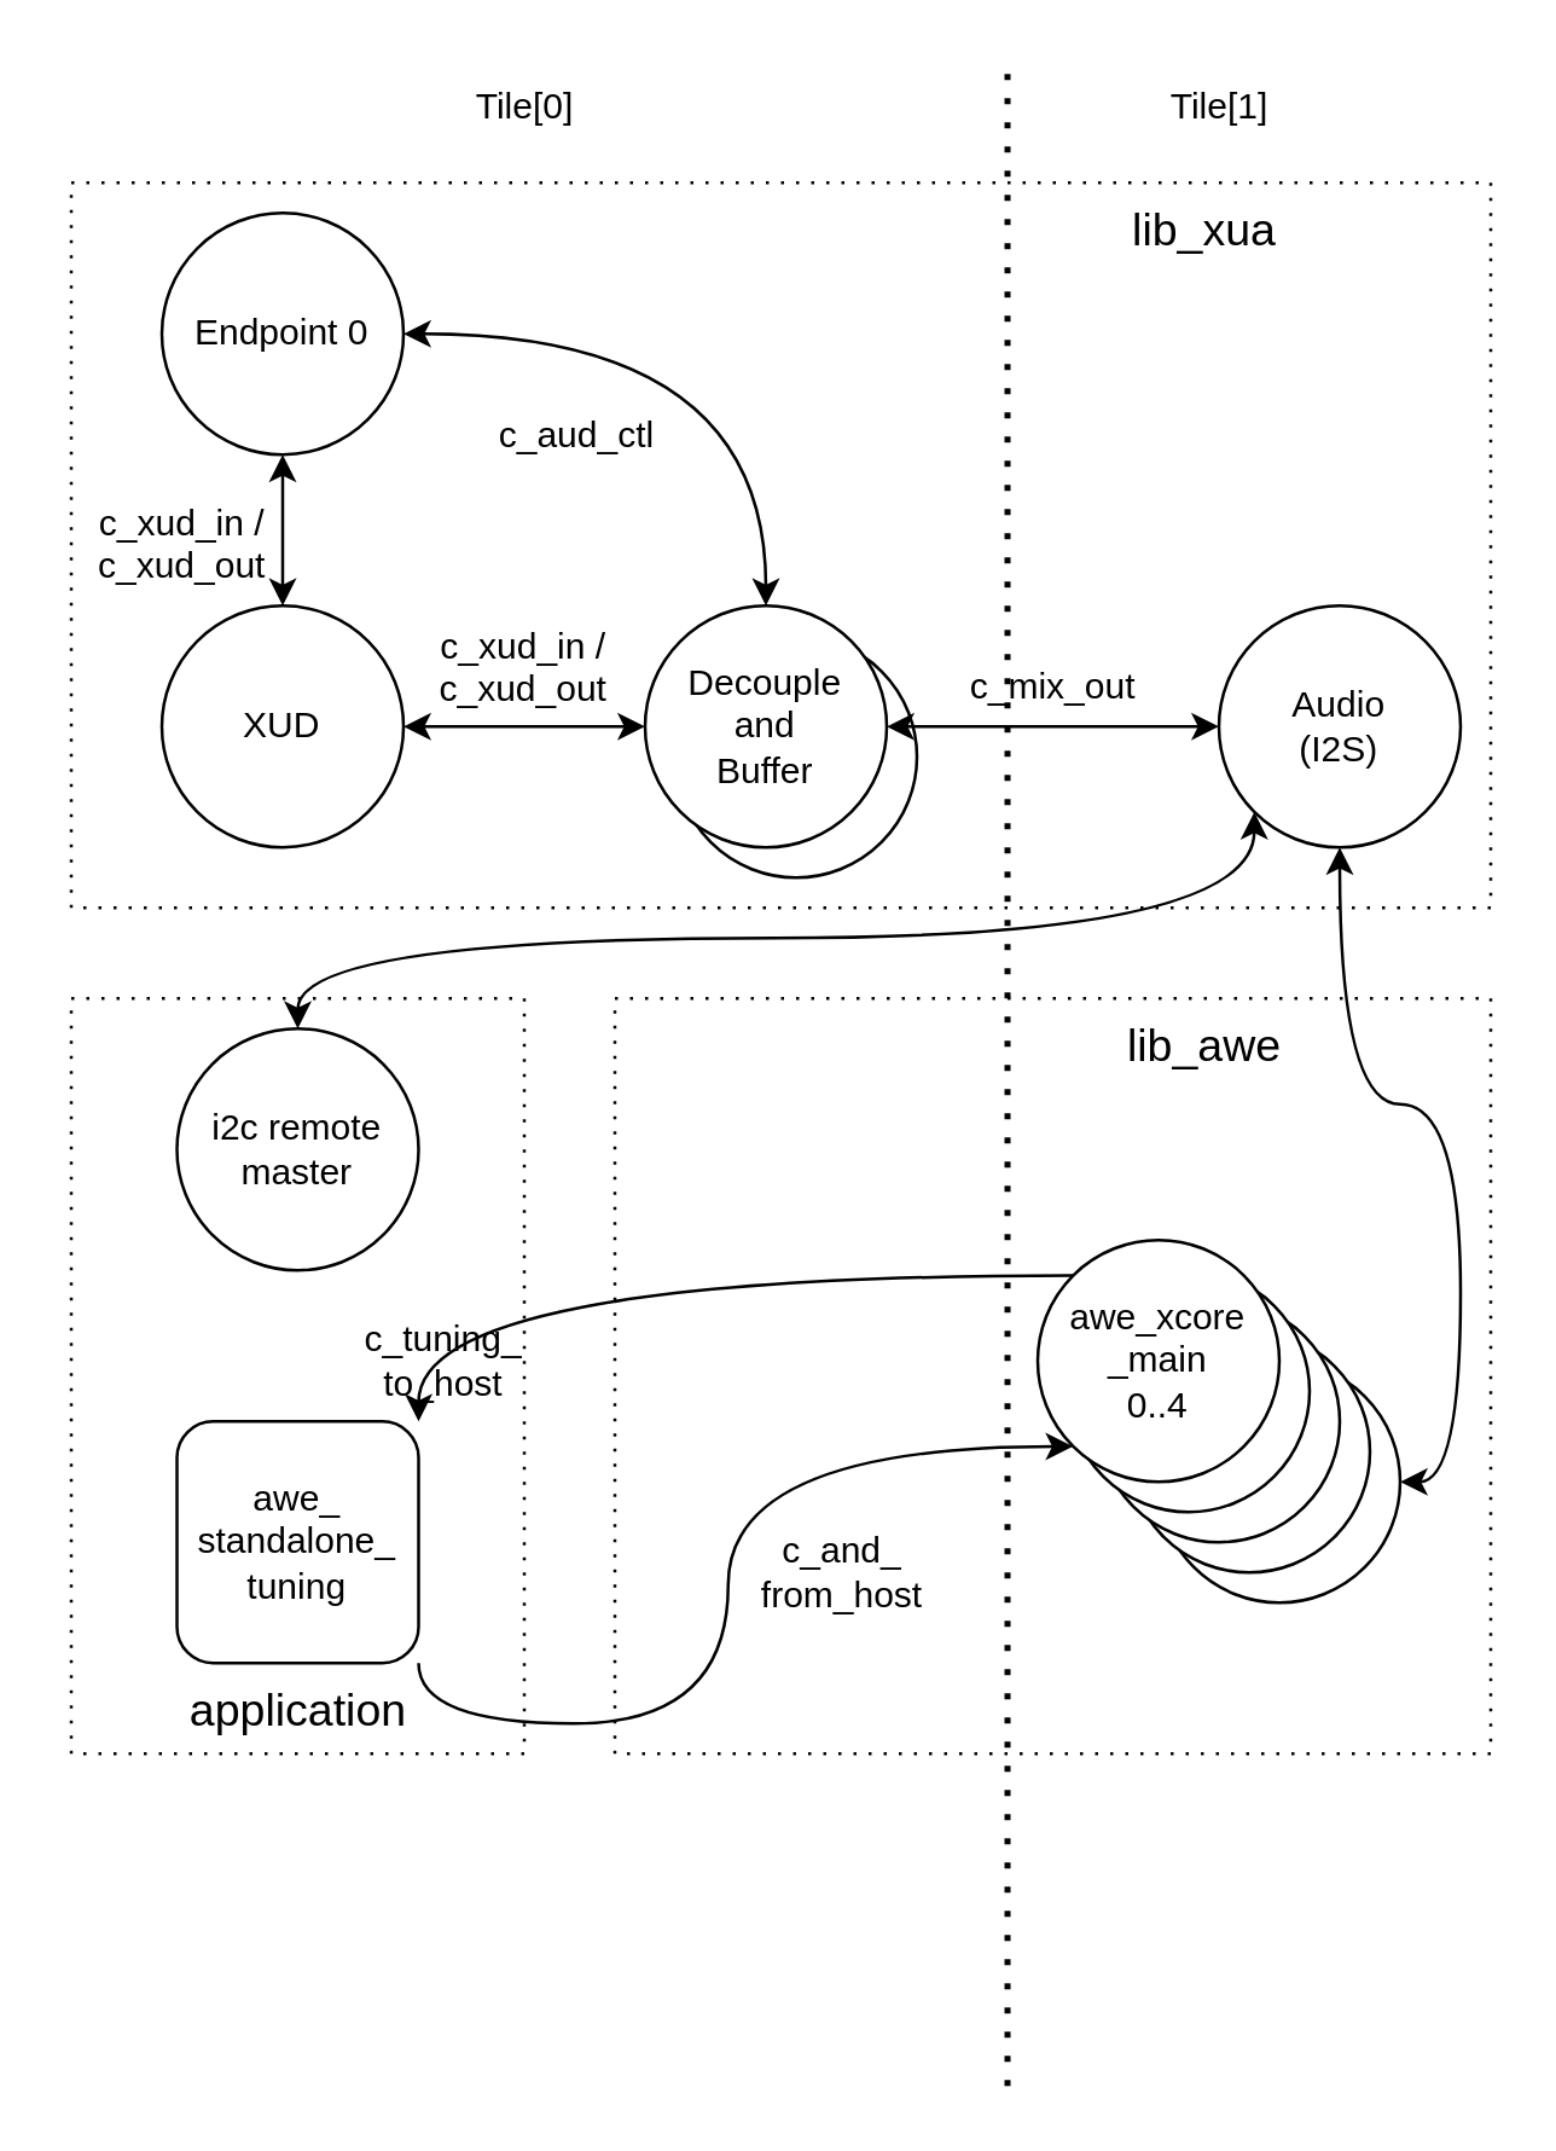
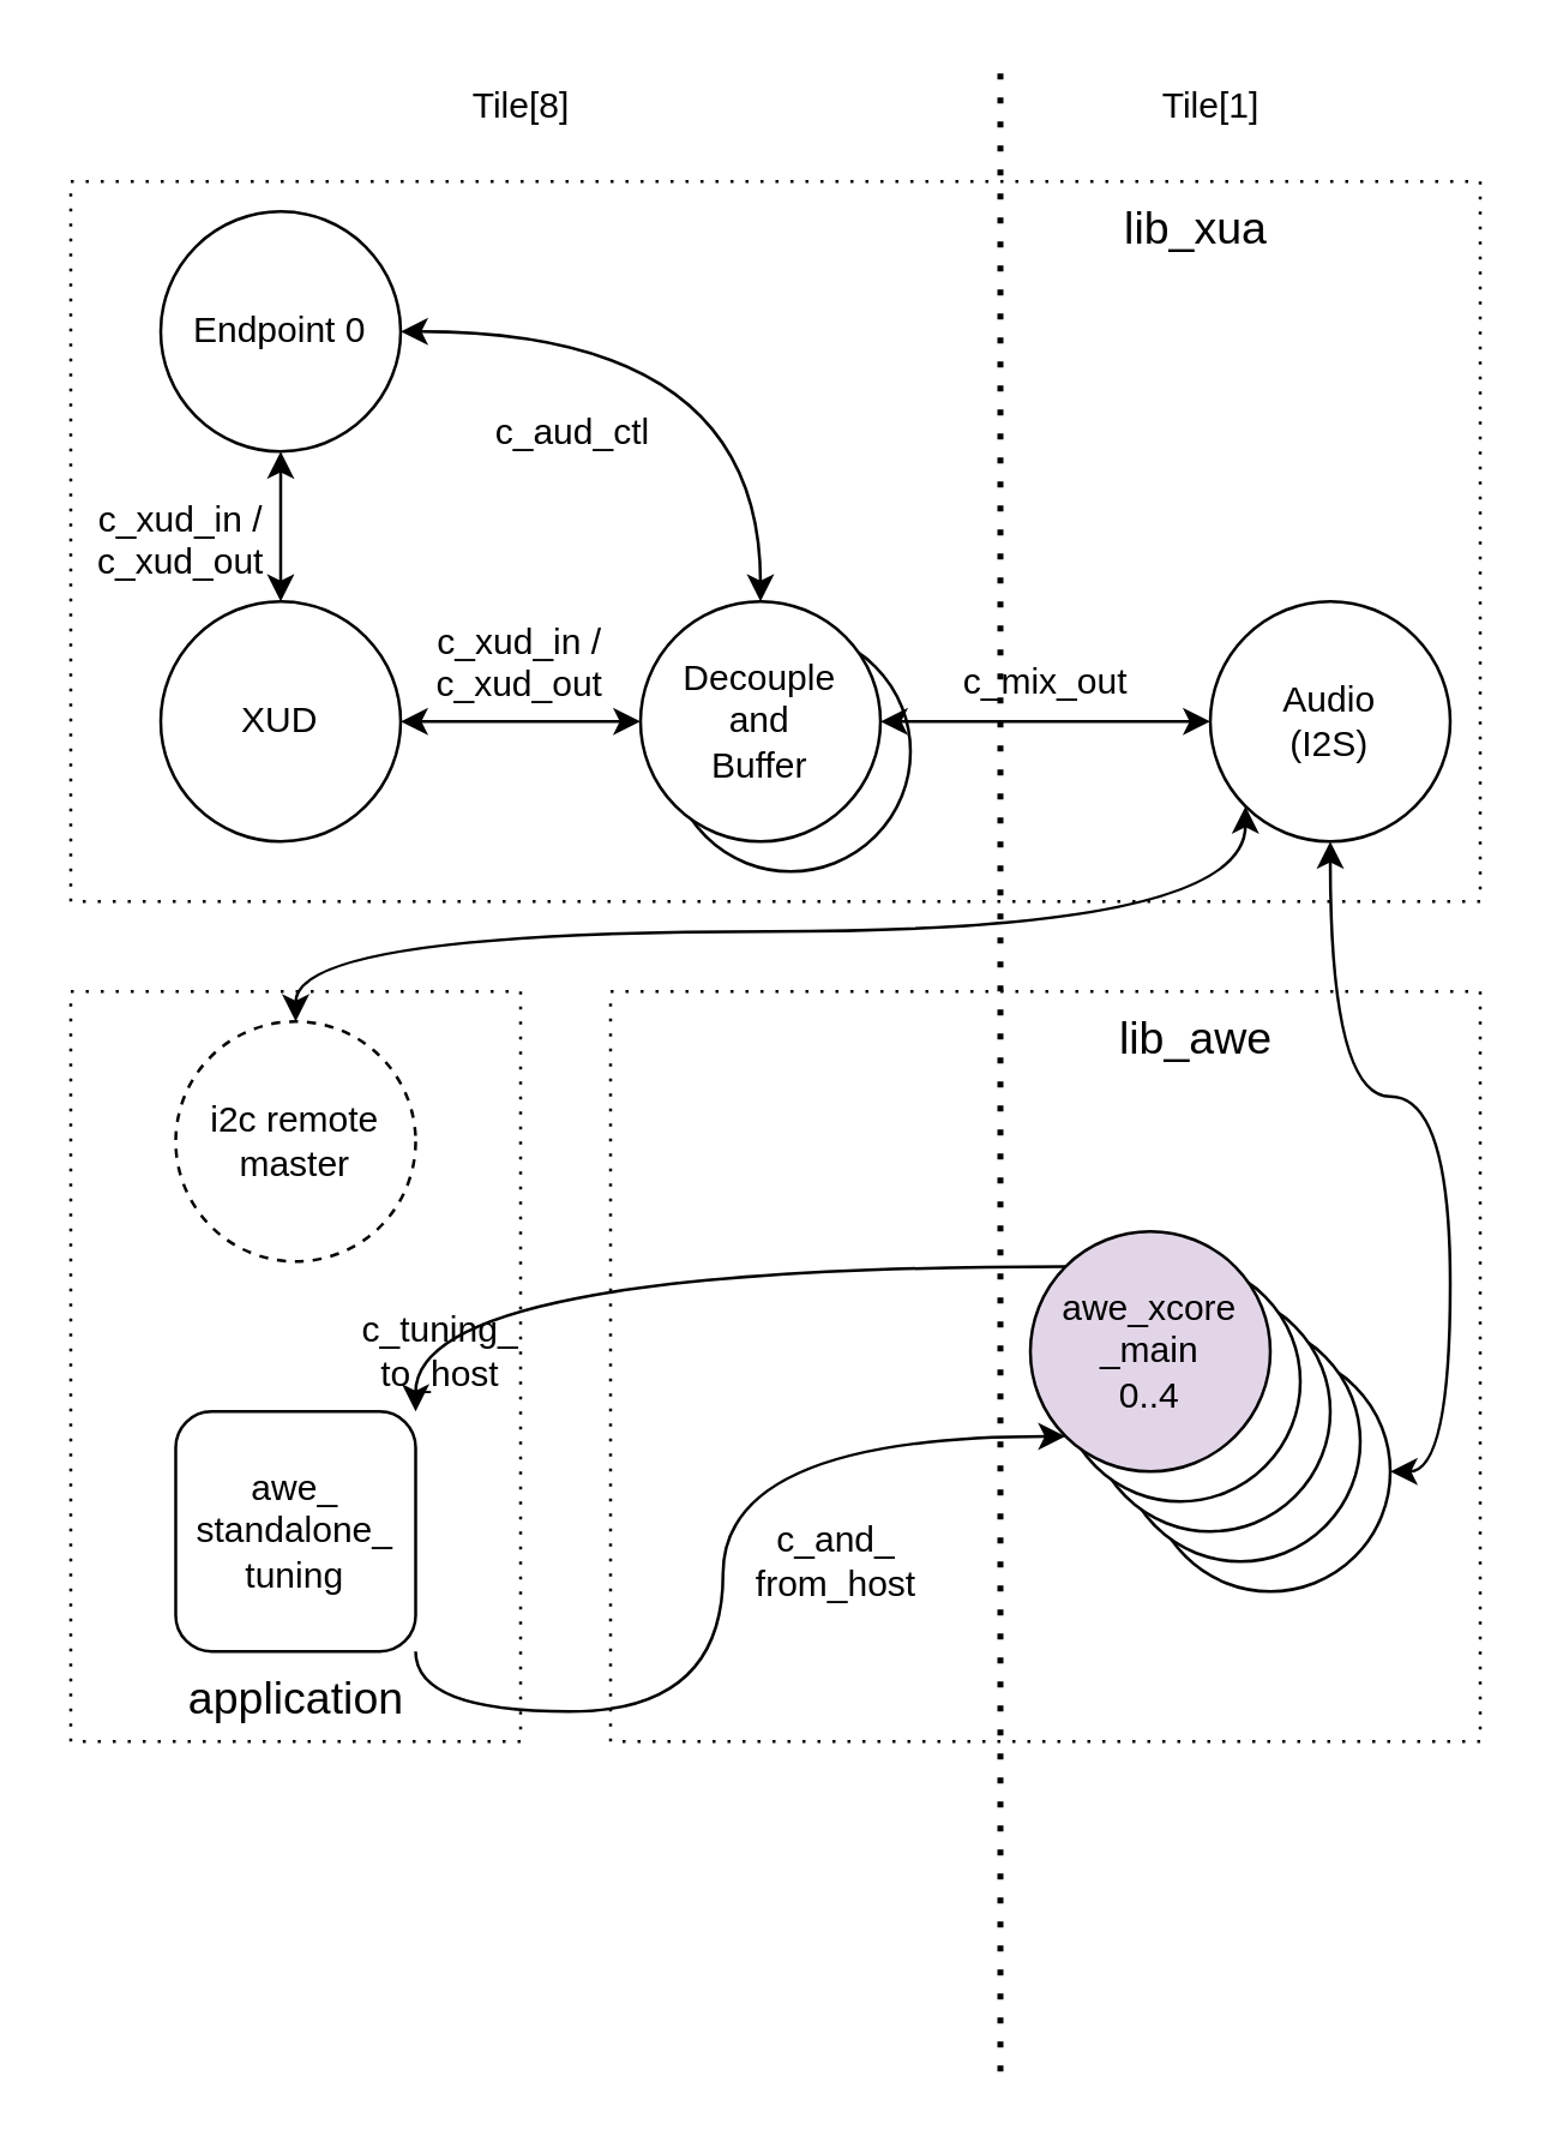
  <mxCell id="0" />
  <mxCell id="1" parent="0" />
  <mxCell id="2" value="" style="rounded=0;whiteSpace=wrap;html=1;fillColor=none;dashed=1;dashPattern=1 4;" parent="1" vertex="1"><mxGeometry x="23" y="330" width="150" height="250" as="geometry" /></mxCell>
  <mxCell id="3" value="" style="rounded=0;whiteSpace=wrap;html=1;fillColor=none;dashed=1;dashPattern=1 4;" parent="1" vertex="1"><mxGeometry x="23" y="60" width="470" height="240" as="geometry" /></mxCell>
  <mxCell id="4" value="" style="rounded=0;whiteSpace=wrap;html=1;fillColor=none;dashed=1;dashPattern=1 4;" parent="1" vertex="1"><mxGeometry x="203" y="330" width="290" height="250" as="geometry" /></mxCell>
  <mxCell id="5" value="" style="ellipse;whiteSpace=wrap;html=1;" parent="1" vertex="1"><mxGeometry x="223" y="210" width="80" height="80" as="geometry" /></mxCell>
  <mxCell id="6" value="" style="ellipse;whiteSpace=wrap;html=1;" parent="1" vertex="1"><mxGeometry x="383" y="450" width="80" height="80" as="geometry" /></mxCell>
  <mxCell id="7" value="" style="ellipse;whiteSpace=wrap;html=1;" parent="1" vertex="1"><mxGeometry x="373" y="440" width="80" height="80" as="geometry" /></mxCell>
  <mxCell id="8" value="" style="ellipse;whiteSpace=wrap;html=1;" parent="1" vertex="1"><mxGeometry x="363" y="430" width="80" height="80" as="geometry" /></mxCell>
  <mxCell id="9" style="edgeStyle=orthogonalEdgeStyle;rounded=0;orthogonalLoop=1;jettySize=auto;html=1;exitX=0;exitY=0;exitDx=0;exitDy=0;entryX=1;entryY=0;entryDx=0;entryDy=0;curved=1;" parent="1" source="18" target="14" edge="1"><mxGeometry relative="1" as="geometry"><mxPoint x="123" y="410" as="sourcePoint" /></mxGeometry></mxCell>
  <mxCell id="10" style="edgeStyle=orthogonalEdgeStyle;rounded=0;orthogonalLoop=1;jettySize=auto;html=1;entryX=0.5;entryY=1;entryDx=0;entryDy=0;startArrow=classic;startFill=1;exitX=1;exitY=0.5;exitDx=0;exitDy=0;curved=1;" parent="1" source="6" target="12" edge="1"><mxGeometry relative="1" as="geometry"><mxPoint x="493" y="480" as="sourcePoint" /></mxGeometry></mxCell>
  <mxCell id="11" style="edgeStyle=orthogonalEdgeStyle;rounded=0;orthogonalLoop=1;jettySize=auto;html=1;exitX=0;exitY=0.5;exitDx=0;exitDy=0;entryX=1;entryY=0.5;entryDx=0;entryDy=0;startArrow=classic;startFill=1;" parent="1" source="12" target="19" edge="1"><mxGeometry relative="1" as="geometry" /></mxCell>
  <mxCell id="12" value="Audio&lt;br&gt;(I2S)" style="ellipse;whiteSpace=wrap;html=1;" parent="1" vertex="1"><mxGeometry x="403" y="200" width="80" height="80" as="geometry" /></mxCell>
  <mxCell id="13" style="edgeStyle=orthogonalEdgeStyle;rounded=0;orthogonalLoop=1;jettySize=auto;html=1;exitX=1;exitY=1;exitDx=0;exitDy=0;entryX=0;entryY=1;entryDx=0;entryDy=0;curved=1;" parent="1" source="14" target="18" edge="1"><mxGeometry relative="1" as="geometry"><mxPoint x="83" y="450" as="targetPoint" /></mxGeometry></mxCell>
  <mxCell id="14" value="awe_&lt;br&gt;standalone_&lt;br&gt;tuning" style="whiteSpace=wrap;html=1;rounded=1;" parent="1" vertex="1"><mxGeometry x="58" y="470" width="80" height="80" as="geometry" /></mxCell>
  <mxCell id="15" value="c_and_&lt;br&gt;from_host" style="text;html=1;align=center;verticalAlign=middle;resizable=0;points=[];autosize=1;strokeColor=none;fillColor=none;" parent="1" vertex="1"><mxGeometry x="238" y="500" width="80" height="40" as="geometry" /></mxCell>
  <mxCell id="16" value="c_tuning_&lt;br&gt;to_host" style="text;html=1;align=center;verticalAlign=middle;resizable=0;points=[];autosize=1;strokeColor=none;fillColor=none;" parent="1" vertex="1"><mxGeometry x="106" y="430" width="80" height="40" as="geometry" /></mxCell>
  <mxCell id="17" value="" style="ellipse;whiteSpace=wrap;html=1;" parent="1" vertex="1"><mxGeometry x="353" y="420" width="80" height="80" as="geometry" /></mxCell>
- <mxCell id="18" value="awe_xcore&lt;br&gt;_main&lt;br&gt;0..4" style="ellipse;whiteSpace=wrap;html=1;" parent="1" vertex="1"><mxGeometry x="343" y="410" width="80" height="80" as="geometry" /></mxCell>
+ <mxCell id="18" value="awe_xcore&lt;br&gt;_main&lt;br&gt;0..4" style="ellipse;whiteSpace=wrap;html=1;fillColor=#e1d5e7;" parent="1" vertex="1"><mxGeometry x="343" y="410" width="80" height="80" as="geometry" /></mxCell>
  <mxCell id="19" value="Decouple&lt;br&gt;and&lt;br&gt;Buffer" style="ellipse;whiteSpace=wrap;html=1;" parent="1" vertex="1"><mxGeometry x="213" y="200" width="80" height="80" as="geometry" /></mxCell>
  <mxCell id="20" style="edgeStyle=orthogonalEdgeStyle;rounded=0;orthogonalLoop=1;jettySize=auto;html=1;exitX=1;exitY=0.5;exitDx=0;exitDy=0;entryX=0;entryY=0.5;entryDx=0;entryDy=0;startArrow=classic;startFill=1;" parent="1" source="22" target="19" edge="1"><mxGeometry relative="1" as="geometry" /></mxCell>
  <mxCell id="21" style="edgeStyle=orthogonalEdgeStyle;rounded=0;orthogonalLoop=1;jettySize=auto;html=1;exitX=0.5;exitY=0;exitDx=0;exitDy=0;entryX=0.5;entryY=1;entryDx=0;entryDy=0;startArrow=classic;startFill=1;" parent="1" source="22" target="24" edge="1"><mxGeometry relative="1" as="geometry" /></mxCell>
  <mxCell id="22" value="XUD" style="ellipse;whiteSpace=wrap;html=1;" parent="1" vertex="1"><mxGeometry x="53" y="200" width="80" height="80" as="geometry" /></mxCell>
  <mxCell id="23" style="edgeStyle=orthogonalEdgeStyle;orthogonalLoop=1;jettySize=auto;html=1;exitX=1;exitY=0.5;exitDx=0;exitDy=0;entryX=0.5;entryY=0;entryDx=0;entryDy=0;startArrow=classic;startFill=1;curved=1;" parent="1" source="24" target="19" edge="1"><mxGeometry relative="1" as="geometry" /></mxCell>
  <mxCell id="24" value="Endpoint 0" style="ellipse;whiteSpace=wrap;html=1;" parent="1" vertex="1"><mxGeometry x="53" y="70" width="80" height="80" as="geometry" /></mxCell>
  <mxCell id="25" value="lib_xua" style="text;html=1;align=center;verticalAlign=middle;resizable=0;points=[];autosize=1;strokeColor=none;fillColor=none;fontSize=15;" parent="1" vertex="1"><mxGeometry x="363" y="60" width="70" height="30" as="geometry" /></mxCell>
  <mxCell id="26" value="lib_awe" style="text;html=1;align=center;verticalAlign=middle;resizable=0;points=[];autosize=1;strokeColor=none;fillColor=none;fontSize=15;" parent="1" vertex="1"><mxGeometry x="363" y="330" width="70" height="30" as="geometry" /></mxCell>
  <mxCell id="27" value="c_xud_in /&lt;br&gt;c_xud_out" style="text;whiteSpace=wrap;html=1;align=center;" parent="1" vertex="1"><mxGeometry x="133" y="200" width="80" height="40" as="geometry" /></mxCell>
  <mxCell id="28" value="c_xud_in /&lt;br&gt;c_xud_out" style="text;whiteSpace=wrap;html=1;align=center;" parent="1" vertex="1"><mxGeometry x="20" y="159" width="80" height="40" as="geometry" /></mxCell>
  <mxCell id="29" value="c_aud_ctl" style="text;whiteSpace=wrap;html=1;" parent="1" vertex="1"><mxGeometry x="163" y="130" width="80" height="40" as="geometry" /></mxCell>
  <mxCell id="30" value="c_mix_out" style="text;whiteSpace=wrap;html=1;" parent="1" vertex="1"><mxGeometry x="319" y="213" width="90" height="40" as="geometry" /></mxCell>
  <mxCell id="31" value="application" style="text;html=1;align=center;verticalAlign=middle;resizable=0;points=[];autosize=1;strokeColor=none;fillColor=none;fontSize=15;" parent="1" vertex="1"><mxGeometry x="48" y="550" width="100" height="30" as="geometry" /></mxCell>
  <mxCell id="32" style="edgeStyle=orthogonalEdgeStyle;rounded=0;orthogonalLoop=1;jettySize=auto;html=1;exitX=0.5;exitY=0;exitDx=0;exitDy=0;entryX=0;entryY=1;entryDx=0;entryDy=0;startArrow=classic;startFill=1;curved=1;" parent="1" source="33" target="12" edge="1"><mxGeometry relative="1" as="geometry"><mxPoint x="510" y="288" as="targetPoint" /></mxGeometry></mxCell>
- <mxCell id="33" value="i2c remote master" style="ellipse;whiteSpace=wrap;html=1;" parent="1" vertex="1"><mxGeometry x="58" y="340" width="80" height="80" as="geometry" /></mxCell>
+ <mxCell id="33" value="i2c remote master" style="ellipse;whiteSpace=wrap;html=1;dashed=1;" parent="1" vertex="1"><mxGeometry x="58" y="340" width="80" height="80" as="geometry" /></mxCell>
  <mxCell id="34" value="Tile[1]" style="text;html=1;align=center;verticalAlign=middle;resizable=0;points=[];autosize=1;strokeColor=none;fillColor=none;" parent="1" vertex="1"><mxGeometry x="373" y="20" width="60" height="30" as="geometry" /></mxCell>
- <mxCell id="35" value="Tile[0]" style="text;html=1;align=center;verticalAlign=middle;resizable=0;points=[];autosize=1;strokeColor=none;fillColor=none;" parent="1" vertex="1"><mxGeometry x="143" y="20" width="60" height="30" as="geometry" /></mxCell>
+ <mxCell id="35" value="Tile[8]" style="text;html=1;align=center;verticalAlign=middle;resizable=0;points=[];autosize=1;strokeColor=none;fillColor=none;" parent="1" vertex="1"><mxGeometry x="143" y="20" width="60" height="30" as="geometry" /></mxCell>
  <mxCell id="36" value="" style="endArrow=none;dashed=1;html=1;dashPattern=1 3;strokeWidth=2;rounded=0;" parent="1" edge="1"><mxGeometry width="50" height="50" relative="1" as="geometry"><mxPoint x="333" y="690" as="sourcePoint" /><mxPoint x="333" y="20" as="targetPoint" /></mxGeometry></mxCell>
